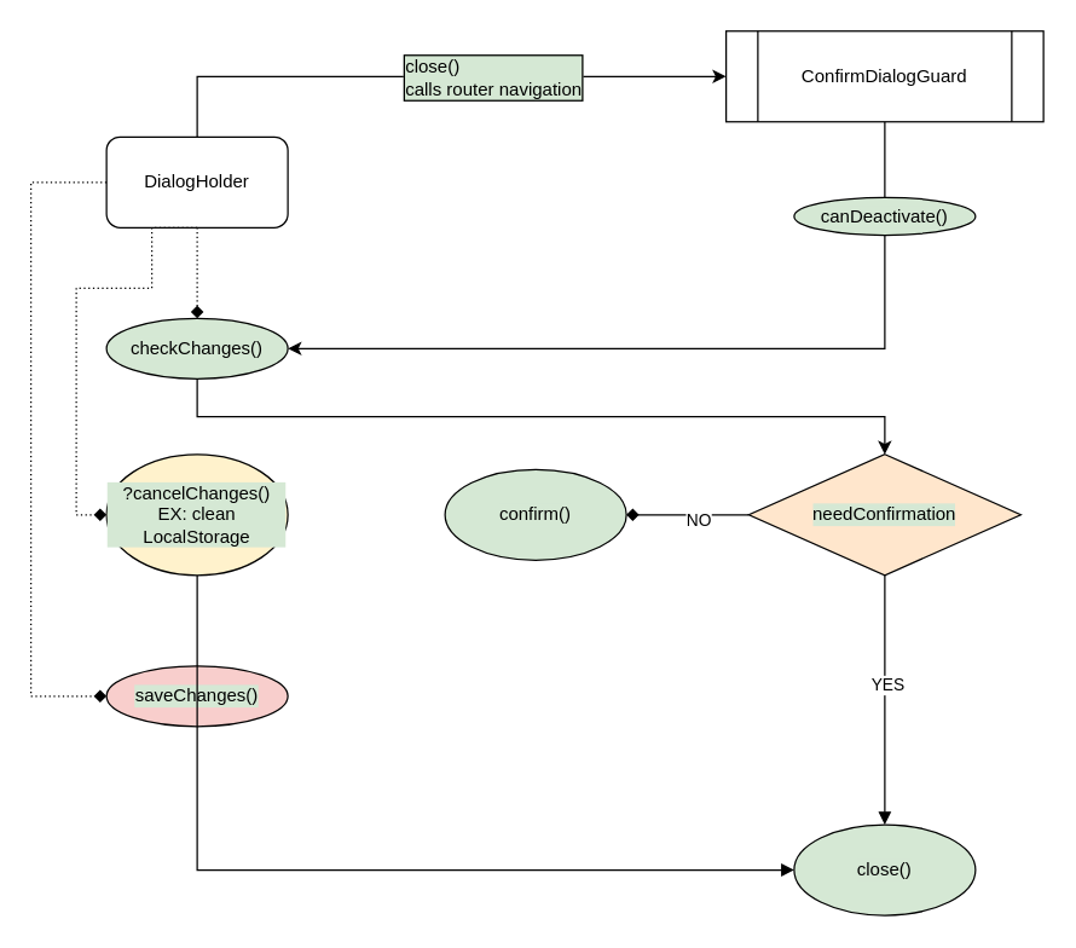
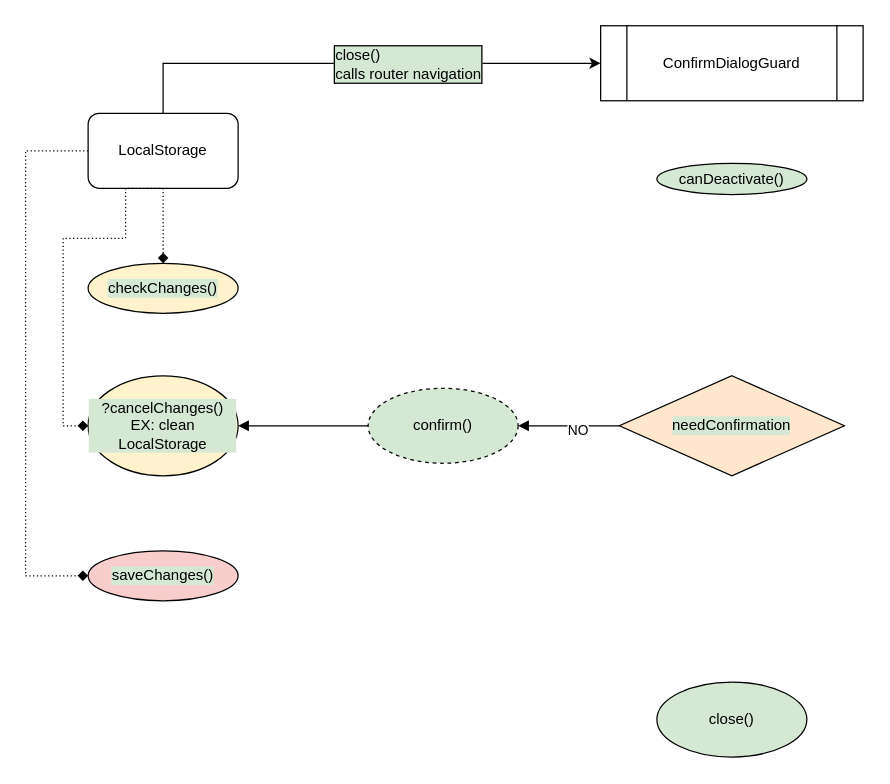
  <mxCell id="0" />
  <mxCell id="1" parent="0" />
- <mxCell id="2" style="edgeStyle=orthogonalEdgeStyle;rounded=0;orthogonalLoop=1;jettySize=auto;html=1;exitX=0.5;exitY=1;exitDx=0;exitDy=0;" edge="1" parent="1" source="3" target="10"><mxGeometry relative="1" as="geometry"><Array as="points"><mxPoint x="585" y="230" /></Array></mxGeometry></mxCell>
  <mxCell id="3" value="ConfirmDialogGuard" style="shape=process;whiteSpace=wrap;html=1;backgroundOutline=1;" vertex="1" parent="1"><mxGeometry x="480" y="20" width="210" height="60" as="geometry" /></mxCell>
  <mxCell id="4" style="edgeStyle=orthogonalEdgeStyle;rounded=0;orthogonalLoop=1;jettySize=auto;html=1;exitX=0.5;exitY=1;exitDx=0;exitDy=0;entryX=0;entryY=0.5;entryDx=0;entryDy=0;" edge="1" parent="1" source="7" target="3"><mxGeometry relative="1" as="geometry"><Array as="points"><mxPoint x="130" y="50" /></Array></mxGeometry></mxCell>
  <mxCell id="5" value="&lt;div style=&quot;font-size: 12px ; text-align: left&quot;&gt;close()&lt;/div&gt;&lt;div style=&quot;font-size: 12px ; text-align: left&quot;&gt;calls router navigation&lt;/div&gt;" style="edgeLabel;html=1;align=center;verticalAlign=middle;resizable=0;points=[];labelBackgroundColor=#D5E8D4;spacingTop=0;spacing=2;labelBorderColor=#000000;spacingLeft=2;spacingRight=8;" vertex="1" connectable="0" parent="4"><mxGeometry x="-0.208" y="-1" relative="1" as="geometry"><mxPoint x="120" y="-1" as="offset" /></mxGeometry></mxCell>
  <mxCell id="6" style="edgeStyle=orthogonalEdgeStyle;rounded=0;orthogonalLoop=1;jettySize=auto;html=1;exitX=0.5;exitY=1;exitDx=0;exitDy=0;entryX=0.5;entryY=0;entryDx=0;entryDy=0;dashed=1;dashPattern=1 2;endArrow=diamond;endFill=1;" edge="1" parent="1" source="7" target="10"><mxGeometry relative="1" as="geometry" /></mxCell>
- <mxCell id="7" value="DialogHolder" style="rounded=1;whiteSpace=wrap;html=1;" vertex="1" parent="1"><mxGeometry x="70" y="90" width="120" height="60" as="geometry" /></mxCell>
+ <mxCell id="7" value="LocalStorage" style="rounded=1;whiteSpace=wrap;html=1;" vertex="1" parent="1"><mxGeometry x="70" y="90" width="120" height="60" as="geometry" /></mxCell>
  <mxCell id="8" value="canDeactivate()" style="ellipse;whiteSpace=wrap;html=1;labelBackgroundColor=#D5E8D4;align=center;fillColor=#D5E8D4;" vertex="1" parent="1"><mxGeometry x="525" y="130" width="120" height="25" as="geometry" /></mxCell>
- <mxCell id="9" style="edgeStyle=orthogonalEdgeStyle;rounded=0;orthogonalLoop=1;jettySize=auto;html=1;exitX=0.5;exitY=1;exitDx=0;exitDy=0;entryX=0.5;entryY=0;entryDx=0;entryDy=0;" edge="1" parent="1" source="10" target="15"><mxGeometry relative="1" as="geometry" /></mxCell>
- <mxCell id="10" value="checkChanges()" style="ellipse;whiteSpace=wrap;html=1;labelBackgroundColor=#D5E8D4;align=center;fillColor=#D5E8D4;" vertex="1" parent="1"><mxGeometry x="70" y="210" width="120" height="40" as="geometry" /></mxCell>
- <mxCell id="11" value="" style="edgeStyle=orthogonalEdgeStyle;rounded=0;orthogonalLoop=1;jettySize=auto;html=1;endArrow=diamond;endFill=1;" edge="1" parent="1" source="15" target="17"><mxGeometry relative="1" as="geometry" /></mxCell>
+ <mxCell id="10" value="checkChanges()" style="ellipse;whiteSpace=wrap;html=1;labelBackgroundColor=#D5E8D4;align=center;fillColor=#fff2cc;" vertex="1" parent="1"><mxGeometry x="70" y="210" width="120" height="40" as="geometry" /></mxCell>
+ <mxCell id="11" value="" style="edgeStyle=orthogonalEdgeStyle;rounded=0;orthogonalLoop=1;jettySize=auto;html=1;endArrow=block;endFill=1;" edge="1" parent="1" source="15" target="17"><mxGeometry relative="1" as="geometry" /></mxCell>
  <mxCell id="12" value="NO" style="edgeLabel;html=1;align=center;verticalAlign=middle;resizable=0;points=[];" vertex="1" connectable="0" parent="11"><mxGeometry x="-0.161" y="3" relative="1" as="geometry"><mxPoint as="offset" /></mxGeometry></mxCell>
- <mxCell id="13" style="edgeStyle=orthogonalEdgeStyle;rounded=0;orthogonalLoop=1;jettySize=auto;html=1;exitX=0.5;exitY=1;exitDx=0;exitDy=0;entryX=0.5;entryY=0;entryDx=0;entryDy=0;endArrow=block;endFill=1;" edge="1" parent="1" source="15" target="18"><mxGeometry relative="1" as="geometry" /></mxCell>
- <mxCell id="14" value="YES" style="edgeLabel;html=1;align=center;verticalAlign=middle;resizable=0;points=[];" vertex="1" connectable="0" parent="13"><mxGeometry x="-0.127" y="1" relative="1" as="geometry"><mxPoint as="offset" /></mxGeometry></mxCell>
  <mxCell id="15" value="needConfirmation" style="rhombus;whiteSpace=wrap;html=1;labelBackgroundColor=#D5E8D4;fillColor=#ffe6cc;align=center;" vertex="1" parent="1"><mxGeometry x="495" y="300" width="180" height="80" as="geometry" /></mxCell>
- <mxCell id="17" value="confirm()" style="ellipse;whiteSpace=wrap;html=1;fillColor=#D5E8D4;labelBackgroundColor=#D5E8D4;" vertex="1" parent="1"><mxGeometry x="294" y="310" width="120" height="60" as="geometry" /></mxCell>
+ <mxCell id="16" style="edgeStyle=orthogonalEdgeStyle;rounded=0;orthogonalLoop=1;jettySize=auto;html=1;exitX=0;exitY=0.5;exitDx=0;exitDy=0;entryX=1;entryY=0.5;entryDx=0;entryDy=0;endArrow=block;endFill=1;" edge="1" parent="1" source="17" target="22"><mxGeometry relative="1" as="geometry" /></mxCell>
+ <mxCell id="17" value="confirm()" style="ellipse;whiteSpace=wrap;html=1;fillColor=#D5E8D4;labelBackgroundColor=#D5E8D4;dashed=1;" vertex="1" parent="1"><mxGeometry x="294" y="310" width="120" height="60" as="geometry" /></mxCell>
  <mxCell id="18" value="close()" style="ellipse;whiteSpace=wrap;html=1;fillColor=#D5E8D4;labelBackgroundColor=#D5E8D4;" vertex="1" parent="1"><mxGeometry x="525" y="545" width="120" height="60" as="geometry" /></mxCell>
  <mxCell id="19" value="saveChanges()" style="ellipse;whiteSpace=wrap;html=1;labelBackgroundColor=#D5E8D4;align=center;fillColor=#f8cecc;" vertex="1" parent="1"><mxGeometry x="70" y="440" width="120" height="40" as="geometry" /></mxCell>
  <mxCell id="20" style="edgeStyle=orthogonalEdgeStyle;rounded=0;orthogonalLoop=1;jettySize=auto;html=1;exitX=0;exitY=0.5;exitDx=0;exitDy=0;dashed=1;dashPattern=1 2;endArrow=diamond;endFill=1;entryX=0;entryY=0.5;entryDx=0;entryDy=0;" edge="1" parent="1" source="7" target="19"><mxGeometry relative="1" as="geometry"><mxPoint x="129.5" y="290" as="sourcePoint" /><mxPoint x="40" y="340" as="targetPoint" /><Array as="points"><mxPoint x="20" y="120" /><mxPoint x="20" y="460" /></Array></mxGeometry></mxCell>
- <mxCell id="21" style="edgeStyle=orthogonalEdgeStyle;rounded=0;orthogonalLoop=1;jettySize=auto;html=1;exitX=0.5;exitY=1;exitDx=0;exitDy=0;entryX=0;entryY=0.5;entryDx=0;entryDy=0;endArrow=block;endFill=1;" edge="1" parent="1" source="22" target="18"><mxGeometry relative="1" as="geometry" /></mxCell>
  <mxCell id="22" value="?cancelChanges()&lt;br&gt;EX: clean LocalStorage" style="ellipse;whiteSpace=wrap;html=1;fillColor=#fff2cc;labelBackgroundColor=#D5E8D4;" vertex="1" parent="1"><mxGeometry x="70" y="300" width="120" height="80" as="geometry" /></mxCell>
  <mxCell id="23" style="edgeStyle=orthogonalEdgeStyle;rounded=0;orthogonalLoop=1;jettySize=auto;html=1;exitX=0.5;exitY=1;exitDx=0;exitDy=0;entryX=0;entryY=0.5;entryDx=0;entryDy=0;dashed=1;dashPattern=1 2;endArrow=diamond;endFill=1;" edge="1" parent="1" source="7" target="22"><mxGeometry relative="1" as="geometry"><mxPoint x="140" y="160" as="sourcePoint" /><mxPoint x="140" y="220" as="targetPoint" /><Array as="points"><mxPoint x="100" y="150" /><mxPoint x="100" y="190" /><mxPoint x="50" y="190" /><mxPoint x="50" y="340" /></Array></mxGeometry></mxCell>
